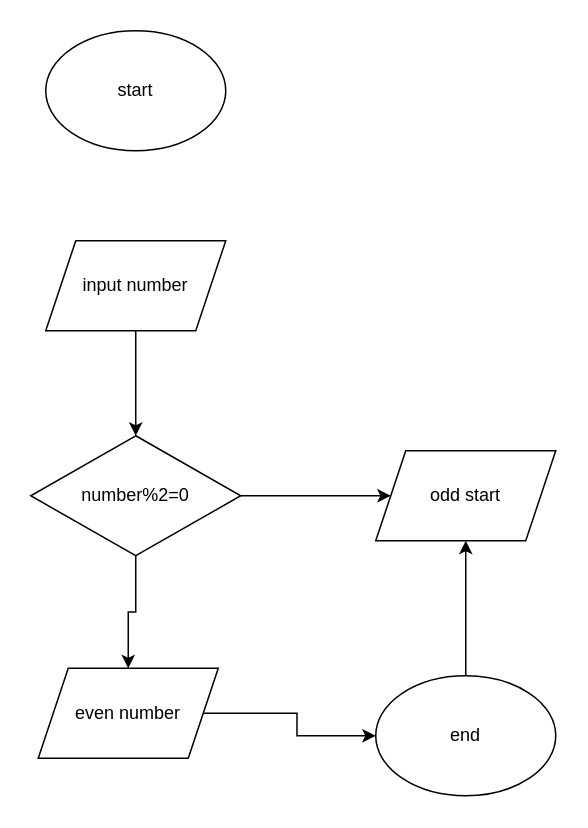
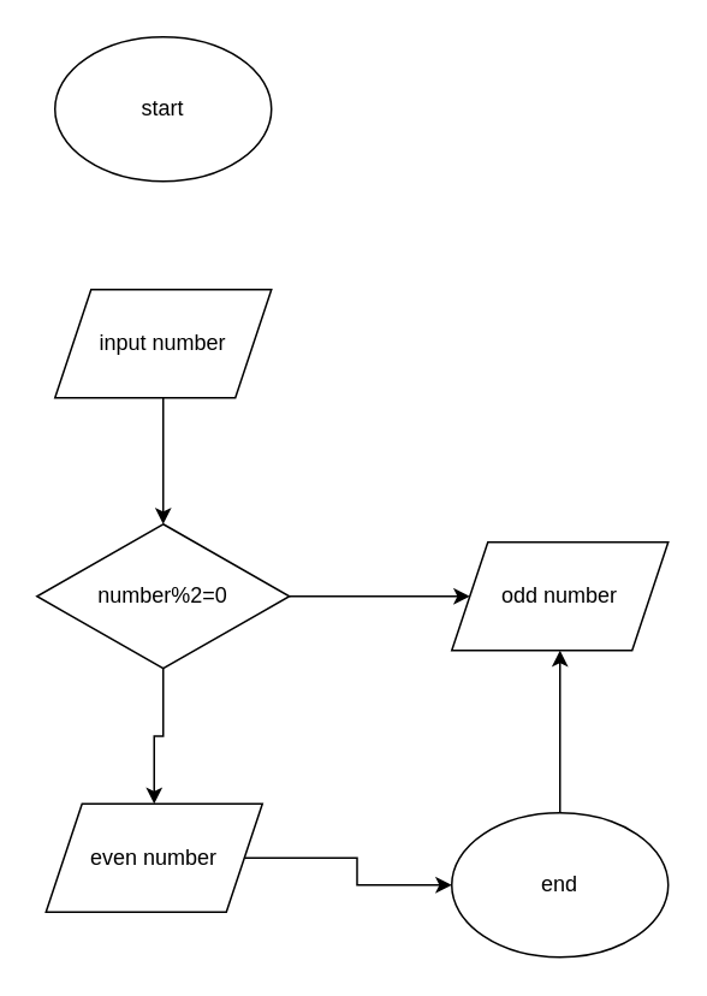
  <mxCell id="0" />
  <mxCell id="1" parent="0" />
  <mxCell id="2" value="start" style="ellipse;whiteSpace=wrap;html=1;" vertex="1" parent="1"><mxGeometry x="30" y="20" width="120" height="80" as="geometry" /></mxCell>
  <mxCell id="3" value="" style="edgeStyle=orthogonalEdgeStyle;rounded=0;orthogonalLoop=1;jettySize=auto;html=1;" edge="1" parent="1" source="4" target="7"><mxGeometry relative="1" as="geometry" /></mxCell>
  <mxCell id="4" value="input number" style="shape=parallelogram;perimeter=parallelogramPerimeter;whiteSpace=wrap;html=1;fixedSize=1;" vertex="1" parent="1"><mxGeometry x="30" y="160" width="120" height="60" as="geometry" /></mxCell>
  <mxCell id="5" value="" style="edgeStyle=orthogonalEdgeStyle;rounded=0;orthogonalLoop=1;jettySize=auto;html=1;" edge="1" parent="1" source="7" target="8"><mxGeometry relative="1" as="geometry" /></mxCell>
  <mxCell id="6" value="" style="edgeStyle=orthogonalEdgeStyle;rounded=0;orthogonalLoop=1;jettySize=auto;html=1;" edge="1" parent="1" source="7" target="10"><mxGeometry relative="1" as="geometry" /></mxCell>
  <mxCell id="7" value="number%2=0" style="rhombus;whiteSpace=wrap;html=1;" vertex="1" parent="1"><mxGeometry x="20" y="290" width="140" height="80" as="geometry" /></mxCell>
- <mxCell id="8" value="odd start" style="shape=parallelogram;perimeter=parallelogramPerimeter;whiteSpace=wrap;html=1;fixedSize=1;" vertex="1" parent="1"><mxGeometry x="250" y="300" width="120" height="60" as="geometry" /></mxCell>
+ <mxCell id="8" value="odd number" style="shape=parallelogram;perimeter=parallelogramPerimeter;whiteSpace=wrap;html=1;fixedSize=1;" vertex="1" parent="1"><mxGeometry x="250" y="300" width="120" height="60" as="geometry" /></mxCell>
  <mxCell id="9" value="" style="edgeStyle=orthogonalEdgeStyle;rounded=0;orthogonalLoop=1;jettySize=auto;html=1;" edge="1" parent="1" source="10" target="12"><mxGeometry relative="1" as="geometry" /></mxCell>
  <mxCell id="10" value="even number" style="shape=parallelogram;perimeter=parallelogramPerimeter;whiteSpace=wrap;html=1;fixedSize=1;" vertex="1" parent="1"><mxGeometry x="25" y="445" width="120" height="60" as="geometry" /></mxCell>
  <mxCell id="11" value="" style="edgeStyle=orthogonalEdgeStyle;rounded=0;orthogonalLoop=1;jettySize=auto;html=1;" edge="1" parent="1" source="12" target="8"><mxGeometry relative="1" as="geometry" /></mxCell>
  <mxCell id="12" value="end" style="ellipse;whiteSpace=wrap;html=1;" vertex="1" parent="1"><mxGeometry x="250" y="450" width="120" height="80" as="geometry" /></mxCell>
